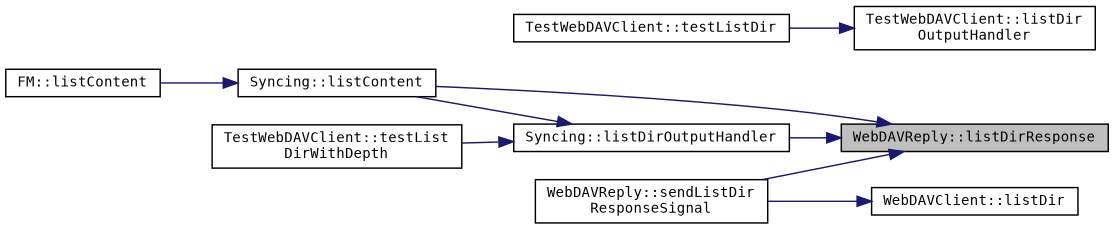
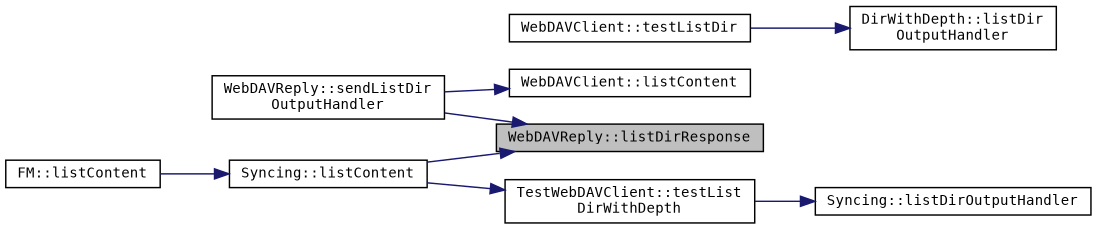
  digraph {
    fontname="DejaVu Sans Mono"
    rankdir=RL
    node [color=black fillcolor=white fontname="DejaVu Sans Mono" fontsize=10 shape=record style=filled]
    edge [color=midnightblue dir=back fontname="DejaVu Sans Mono" fontsize=10 labelfontname=Helvetica labelfontsize=10 style=solid]
    n1 [fillcolor=grey75 fontcolor=black height=0.2 label="WebDAVReply::listDirResponse" width=0.4]
    n2 [height=0.2 label="Syncing::listDirOutputHandler" width=0.4]
-   n3 [height=0.2 label="WebDAVReply::sendListDir\lResponseSignal" width=0.4]
+   n3 [height=0.2 label="WebDAVReply::sendListDir\lOutputHandler" width=0.4]
    n4 [height=0.2 label="Syncing::listContent" width=0.4]
-   n5 [height=0.2 label="TestWebDAVClient::listDir\lOutputHandler" width=0.4]
-   n6 [height=0.2 label="TestWebDAVClient::testListDir" width=0.4]
+   n5 [height=0.2 label="DirWithDepth::listDir\lOutputHandler" width=0.4]
+   n6 [height=0.2 label="WebDAVClient::testListDir" width=0.4]
    n7 [height=0.2 label="TestWebDAVClient::testList\lDirWithDepth" width=0.4]
    n8 [height=0.2 label="FM::listContent" width=0.4]
-   n9 [height=0.2 label="WebDAVClient::listDir" width=0.4]
-   n1 -> n2
+   n9 [height=0.2 label="WebDAVClient::listContent" width=0.4]
    n1 -> n3
    n1 -> n4
-   n2 -> n4
+   n7 -> n4
    n2 -> n7
    n4 -> n8
    n5 -> n6
    n9 -> n3
  }
